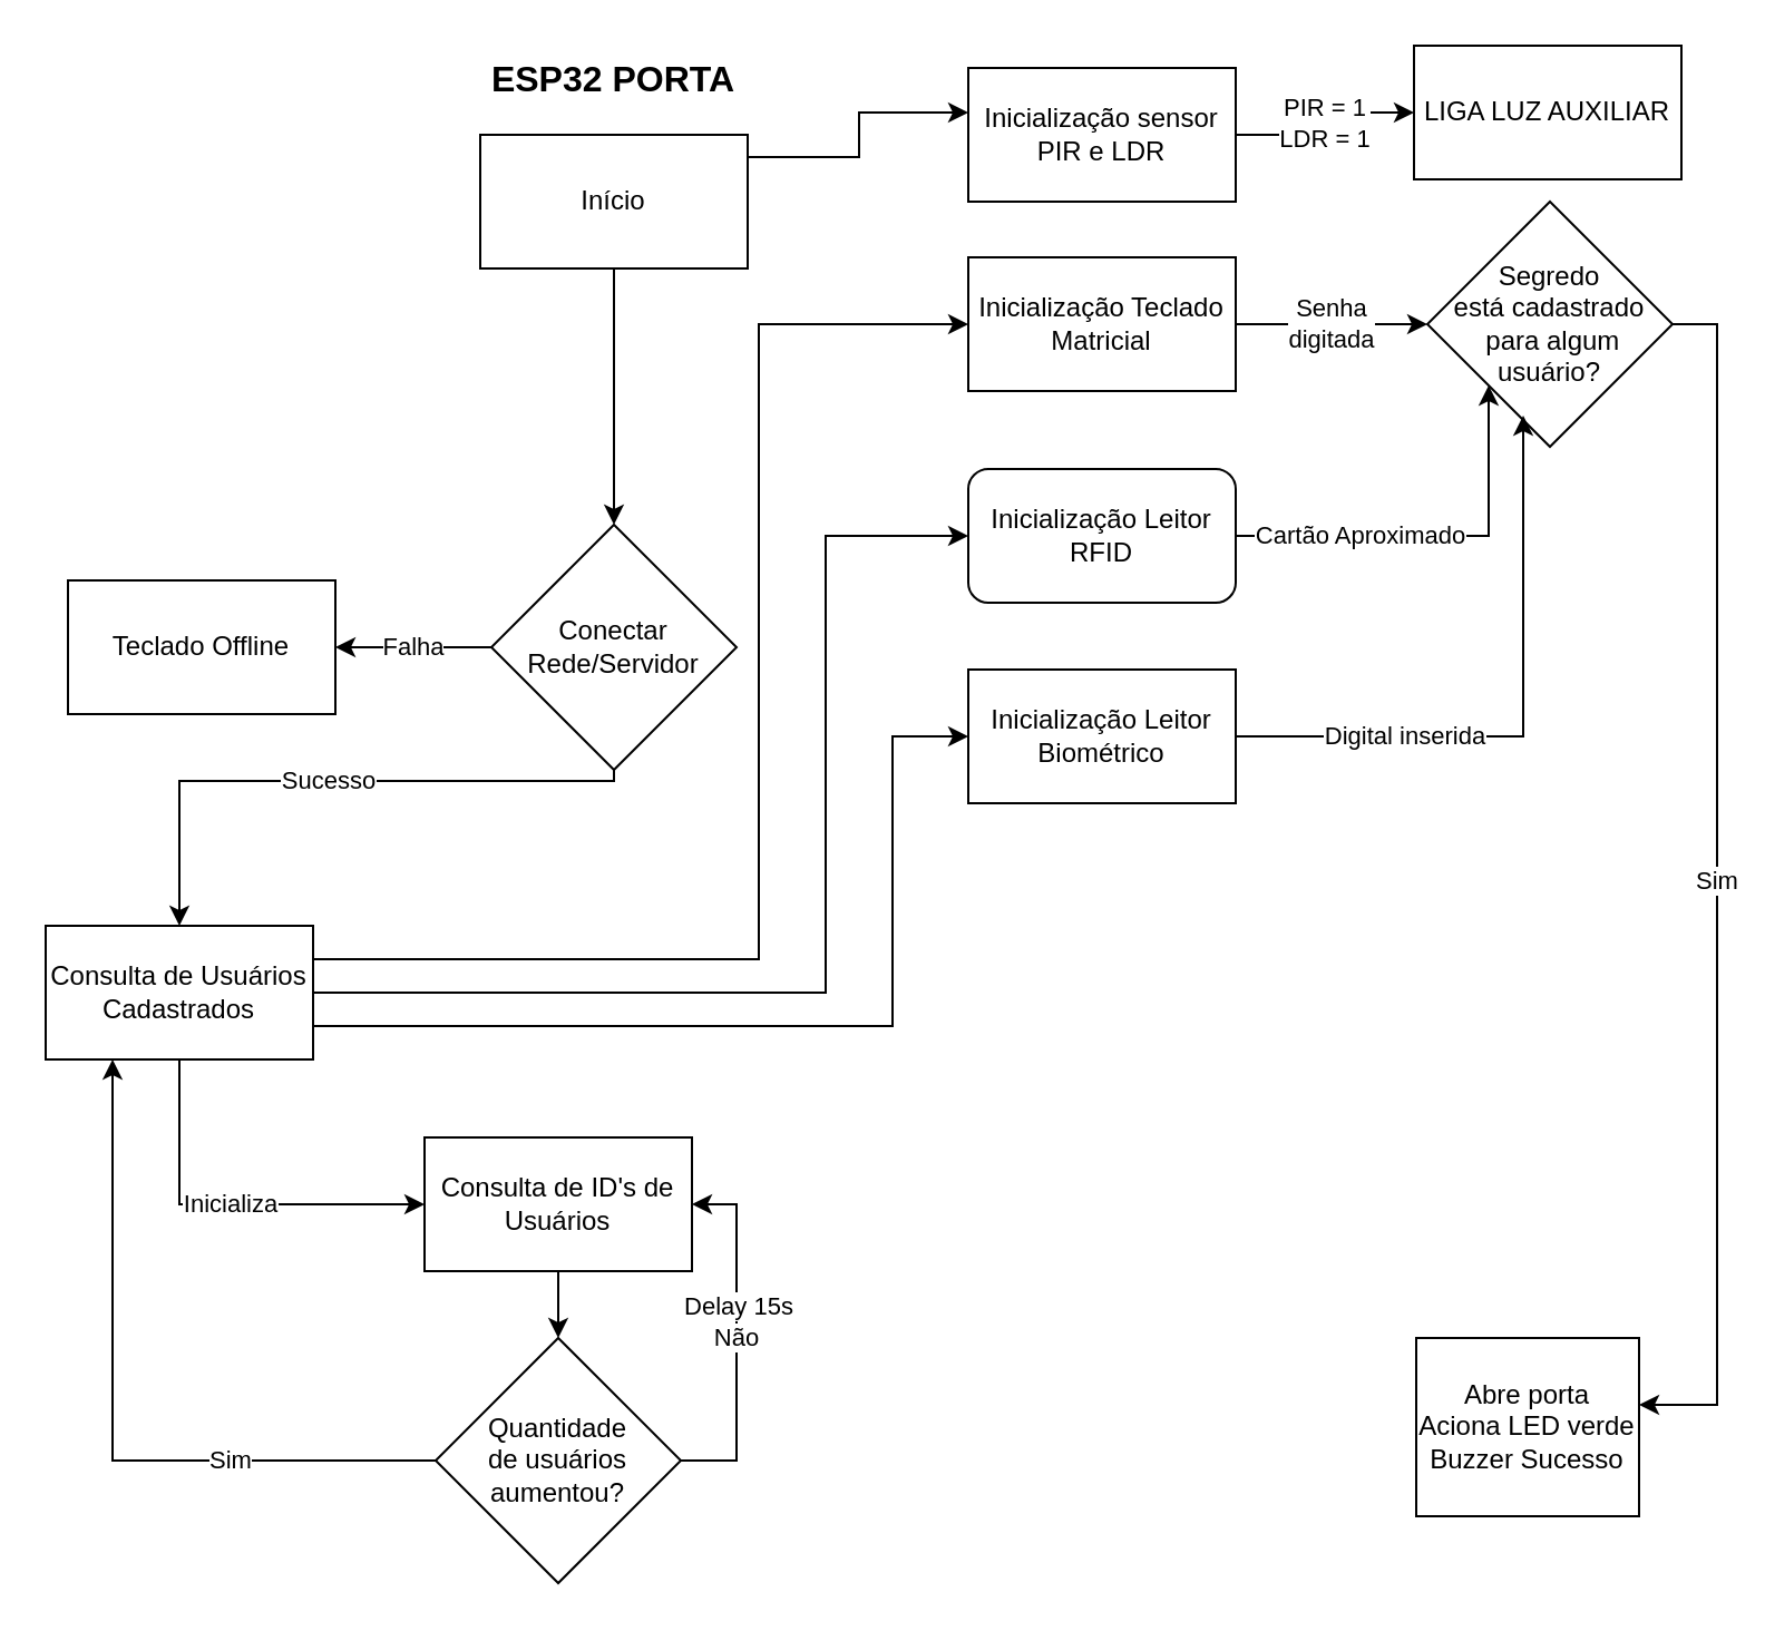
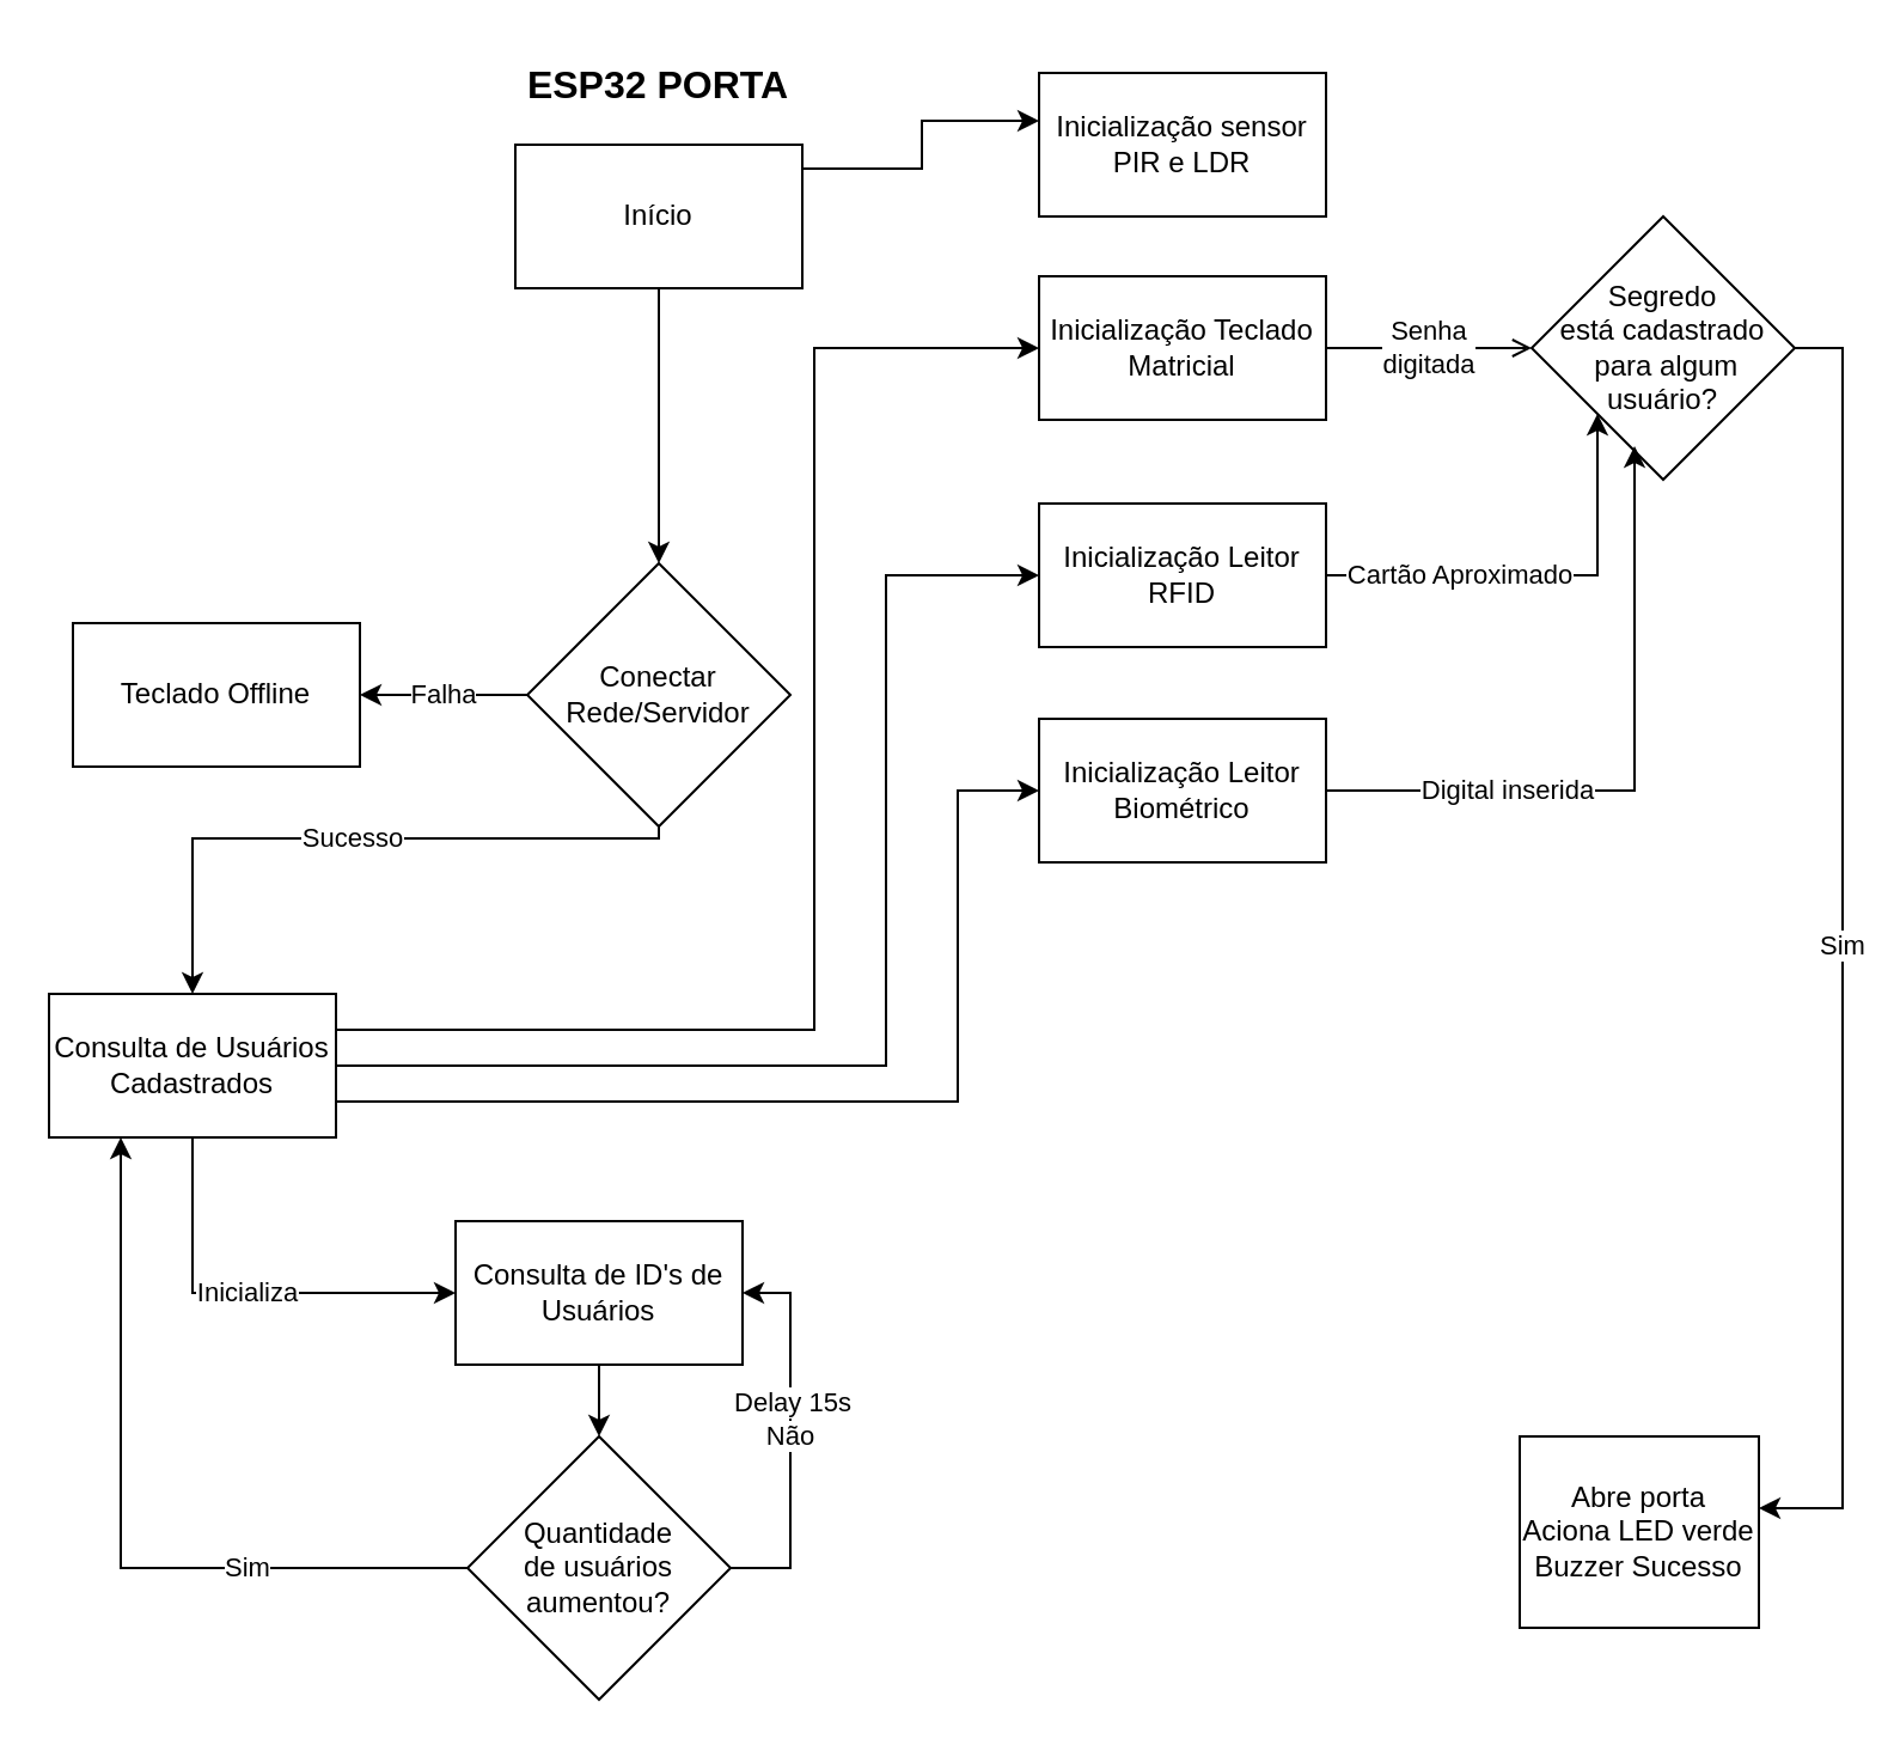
  <mxCell id="0" />
  <mxCell id="1" parent="0" />
  <mxCell id="2" value="" style="edgeStyle=orthogonalEdgeStyle;rounded=0;orthogonalLoop=1;jettySize=auto;html=1;" edge="1" parent="1" source="4" target="8"><mxGeometry relative="1" as="geometry" /></mxCell>
  <mxCell id="3" value="" style="edgeStyle=orthogonalEdgeStyle;rounded=0;orthogonalLoop=1;jettySize=auto;html=1;" edge="1" parent="1" source="4" target="22"><mxGeometry relative="1" as="geometry"><Array as="points"><mxPoint x="385" y="70" /><mxPoint x="385" y="50" /></Array></mxGeometry></mxCell>
  <mxCell id="4" value="Início" style="rounded=0;whiteSpace=wrap;html=1;" vertex="1" parent="1"><mxGeometry x="215" y="60" width="120" height="60" as="geometry" /></mxCell>
  <mxCell id="5" value="&lt;b&gt;&lt;font style=&quot;font-size: 16px;&quot;&gt;ESP32 PORTA&lt;/font&gt;&lt;/b&gt;" style="text;html=1;strokeColor=none;fillColor=none;align=center;verticalAlign=middle;whiteSpace=wrap;rounded=0;" vertex="1" parent="1"><mxGeometry x="210" y="20" width="130" height="30" as="geometry" /></mxCell>
  <mxCell id="6" value="Falha" style="edgeStyle=orthogonalEdgeStyle;rounded=0;orthogonalLoop=1;jettySize=auto;html=1;" edge="1" parent="1" source="8" target="9"><mxGeometry relative="1" as="geometry" /></mxCell>
  <mxCell id="7" value="Sucesso" style="edgeStyle=orthogonalEdgeStyle;rounded=0;orthogonalLoop=1;jettySize=auto;html=1;entryX=0.5;entryY=0;entryDx=0;entryDy=0;" edge="1" parent="1" source="8" target="14"><mxGeometry relative="1" as="geometry"><Array as="points"><mxPoint x="275" y="350" /><mxPoint x="80" y="350" /></Array></mxGeometry></mxCell>
  <mxCell id="8" value="Conectar&lt;br&gt;Rede/Servidor" style="rhombus;whiteSpace=wrap;html=1;rounded=0;" vertex="1" parent="1"><mxGeometry x="220" y="235" width="110" height="110" as="geometry" /></mxCell>
  <mxCell id="9" value="Teclado Offline" style="whiteSpace=wrap;html=1;rounded=0;" vertex="1" parent="1"><mxGeometry x="30" y="260" width="120" height="60" as="geometry" /></mxCell>
  <mxCell id="10" value="Inicializa" style="edgeStyle=orthogonalEdgeStyle;rounded=0;orthogonalLoop=1;jettySize=auto;html=1;entryX=0;entryY=0.5;entryDx=0;entryDy=0;exitX=0.5;exitY=1;exitDx=0;exitDy=0;" edge="1" parent="1" source="14" target="16"><mxGeometry relative="1" as="geometry" /></mxCell>
  <mxCell id="11" style="edgeStyle=orthogonalEdgeStyle;rounded=0;orthogonalLoop=1;jettySize=auto;html=1;entryX=0;entryY=0.5;entryDx=0;entryDy=0;exitX=1;exitY=0.25;exitDx=0;exitDy=0;" edge="1" parent="1" source="14" target="25"><mxGeometry relative="1" as="geometry"><Array as="points"><mxPoint x="340" y="430" /><mxPoint x="340" y="145" /></Array></mxGeometry></mxCell>
  <mxCell id="12" style="edgeStyle=orthogonalEdgeStyle;rounded=0;orthogonalLoop=1;jettySize=auto;html=1;exitX=1;exitY=0.5;exitDx=0;exitDy=0;entryX=0;entryY=0.5;entryDx=0;entryDy=0;" edge="1" parent="1" source="14" target="30"><mxGeometry relative="1" as="geometry"><Array as="points"><mxPoint x="370" y="445" /><mxPoint x="370" y="240" /></Array></mxGeometry></mxCell>
  <mxCell id="13" style="edgeStyle=orthogonalEdgeStyle;rounded=0;orthogonalLoop=1;jettySize=auto;html=1;exitX=1;exitY=0.75;exitDx=0;exitDy=0;entryX=0;entryY=0.5;entryDx=0;entryDy=0;" edge="1" parent="1" source="14" target="32"><mxGeometry relative="1" as="geometry"><Array as="points"><mxPoint x="400" y="460" /><mxPoint x="400" y="330" /></Array></mxGeometry></mxCell>
  <mxCell id="14" value="Consulta de Usuários Cadastrados" style="whiteSpace=wrap;html=1;rounded=0;" vertex="1" parent="1"><mxGeometry y="415" width="120" height="60" as="geometry" x="20" /></mxCell>
  <mxCell id="15" value="" style="edgeStyle=orthogonalEdgeStyle;rounded=0;orthogonalLoop=1;jettySize=auto;html=1;" edge="1" parent="1" source="16" target="20"><mxGeometry relative="1" as="geometry" /></mxCell>
  <mxCell id="16" value="Consulta de ID's de Usuários" style="rounded=0;whiteSpace=wrap;html=1;" vertex="1" parent="1"><mxGeometry x="190" y="510" width="120" height="60" as="geometry" /></mxCell>
  <mxCell id="17" value="Sim" style="edgeStyle=orthogonalEdgeStyle;rounded=0;orthogonalLoop=1;jettySize=auto;html=1;entryX=0.25;entryY=1;entryDx=0;entryDy=0;" edge="1" parent="1" source="20" target="14"><mxGeometry x="-0.436" relative="1" as="geometry"><Array as="points"><mxPoint x="50" y="655" /></Array><mxPoint as="offset" /></mxGeometry></mxCell>
  <mxCell id="18" value="Não" style="edgeStyle=orthogonalEdgeStyle;rounded=0;orthogonalLoop=1;jettySize=auto;html=1;entryX=1;entryY=0.5;entryDx=0;entryDy=0;" edge="1" parent="1" source="20" target="16"><mxGeometry relative="1" as="geometry"><Array as="points"><mxPoint x="330" y="655" /><mxPoint x="330" y="540" /></Array></mxGeometry></mxCell>
  <mxCell id="19" value="Delay 15s" style="edgeLabel;html=1;align=center;verticalAlign=middle;resizable=0;points=[];" vertex="1" connectable="0" parent="18"><mxGeometry x="0.388" relative="1" as="geometry"><mxPoint y="16" as="offset" /></mxGeometry></mxCell>
  <mxCell id="20" value="Quantidade &lt;br&gt;de usuários &lt;br&gt;aumentou?" style="rhombus;whiteSpace=wrap;html=1;rounded=0;" vertex="1" parent="1"><mxGeometry x="195" y="600" width="110" height="110" as="geometry" /></mxCell>
- <mxCell id="21" value="PIR = 1&lt;br&gt;LDR = 1" style="edgeStyle=orthogonalEdgeStyle;rounded=0;orthogonalLoop=1;jettySize=auto;html=1;" edge="1" parent="1" source="22" target="23"><mxGeometry relative="1" as="geometry" /></mxCell>
  <mxCell id="22" value="Inicialização sensor PIR e LDR" style="rounded=0;whiteSpace=wrap;html=1;" vertex="1" parent="1"><mxGeometry x="434" y="30" width="120" height="60" as="geometry" /></mxCell>
- <mxCell id="23" value="LIGA LUZ AUXILIAR" style="whiteSpace=wrap;html=1;rounded=0;" vertex="1" parent="1"><mxGeometry x="634" y="20" width="120" height="60" as="geometry" /></mxCell>
- <mxCell id="24" value="Senha &lt;br&gt;digitada" style="edgeStyle=orthogonalEdgeStyle;rounded=0;orthogonalLoop=1;jettySize=auto;html=1;entryX=0;entryY=0.5;entryDx=0;entryDy=0;" edge="1" parent="1" source="25" target="27"><mxGeometry relative="1" as="geometry"><mxPoint x="634" y="130" as="targetPoint" /></mxGeometry></mxCell>
+ <mxCell id="24" value="Senha &lt;br&gt;digitada" style="edgeStyle=orthogonalEdgeStyle;rounded=0;orthogonalLoop=1;jettySize=auto;html=1;entryX=0;entryY=0.5;entryDx=0;entryDy=0;endArrow=open;" edge="1" parent="1" source="25" target="27"><mxGeometry relative="1" as="geometry"><mxPoint x="634" y="130" as="targetPoint" /></mxGeometry></mxCell>
  <mxCell id="25" value="Inicialização Teclado Matricial" style="rounded=0;whiteSpace=wrap;html=1;" vertex="1" parent="1"><mxGeometry x="434" y="115" width="120" height="60" as="geometry" /></mxCell>
  <mxCell id="26" value="Sim" style="edgeStyle=orthogonalEdgeStyle;rounded=0;orthogonalLoop=1;jettySize=auto;html=1;exitX=1;exitY=0.5;exitDx=0;exitDy=0;" edge="1" parent="1" source="27" target="28"><mxGeometry relative="1" as="geometry"><Array as="points"><mxPoint x="770" y="145" /><mxPoint x="770" y="630" /></Array></mxGeometry></mxCell>
  <mxCell id="27" value="Segredo &lt;br&gt;está cadastrado&lt;br&gt;&amp;nbsp;para algum usuário?" style="rhombus;whiteSpace=wrap;html=1;" vertex="1" parent="1"><mxGeometry x="640" y="90" width="110" height="110" as="geometry" /></mxCell>
  <mxCell id="28" value="Abre porta&lt;br&gt;Aciona LED verde&lt;br&gt;Buzzer Sucesso" style="whiteSpace=wrap;html=1;" vertex="1" parent="1"><mxGeometry x="635" y="600" width="100" height="80" as="geometry" /></mxCell>
  <mxCell id="29" value="Cartão Aproximado" style="edgeStyle=orthogonalEdgeStyle;rounded=0;orthogonalLoop=1;jettySize=auto;html=1;entryX=0;entryY=1;entryDx=0;entryDy=0;" edge="1" parent="1" source="30" target="27"><mxGeometry x="-0.381" relative="1" as="geometry"><mxPoint as="offset" /></mxGeometry></mxCell>
- <mxCell id="30" value="Inicialização Leitor RFID" style="whiteSpace=wrap;html=1;rounded=1;" vertex="1" parent="1"><mxGeometry x="434" y="210" width="120" height="60" as="geometry" /></mxCell>
+ <mxCell id="30" value="Inicialização Leitor RFID" style="rounded=0;whiteSpace=wrap;html=1;" vertex="1" parent="1"><mxGeometry x="434" y="210" width="120" height="60" as="geometry" /></mxCell>
  <mxCell id="31" value="Digital inserida" style="edgeStyle=orthogonalEdgeStyle;rounded=0;orthogonalLoop=1;jettySize=auto;html=1;entryX=0.391;entryY=0.873;entryDx=0;entryDy=0;entryPerimeter=0;" edge="1" parent="1" source="32" target="27"><mxGeometry x="-0.443" relative="1" as="geometry"><mxPoint as="offset" /></mxGeometry></mxCell>
  <mxCell id="32" value="Inicialização Leitor Biométrico" style="rounded=0;whiteSpace=wrap;html=1;" vertex="1" parent="1"><mxGeometry x="434" y="300" width="120" height="60" as="geometry" /></mxCell>
